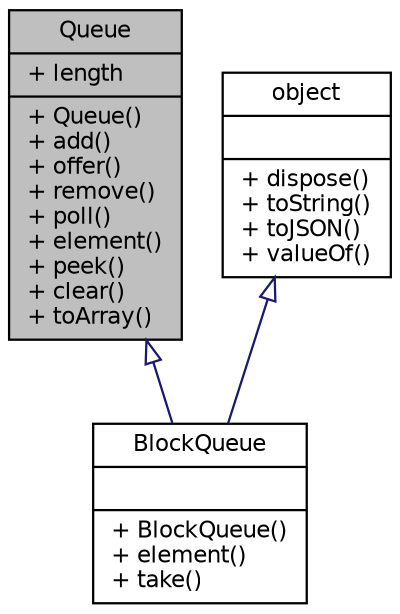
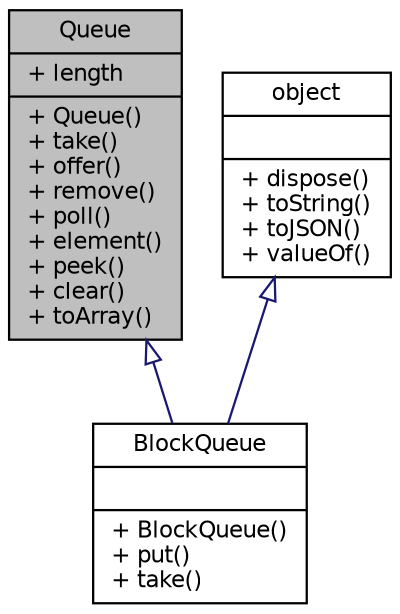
  digraph {
    node [color=black fillcolor=white fontname=Helvetica fontsize=10 shape=record style=filled]
    edge [arrowtail=onormal color=midnightblue dir=back fontname=Helvetica fontsize=10 labelfontname=Helvetica labelfontsize=10 style=solid]
-   n1 [fillcolor=grey75 fontcolor=black height=0.2 label="{Queue\n|+ length\l|+ Queue()\l+ add()\l+ offer()\l+ remove()\l+ poll()\l+ element()\l+ peek()\l+ clear()\l+ toArray()\l}" width=0.4]
-   n2 [height=0.2 label="{BlockQueue\n||+ BlockQueue()\l+ element()\l+ take()\l}" width=0.4]
+   n1 [fillcolor=grey75 fontcolor=black height=0.2 label="{Queue\n|+ length\l|+ Queue()\l+ take()\l+ offer()\l+ remove()\l+ poll()\l+ element()\l+ peek()\l+ clear()\l+ toArray()\l}" width=0.4]
+   n2 [height=0.2 label="{BlockQueue\n||+ BlockQueue()\l+ put()\l+ take()\l}" width=0.4]
    n3 [height=0.2 label="{object\n||+ dispose()\l+ toString()\l+ toJSON()\l+ valueOf()\l}" width=0.4]
    n1 -> n2
    n3 -> n2
  }
